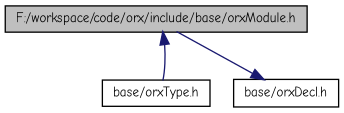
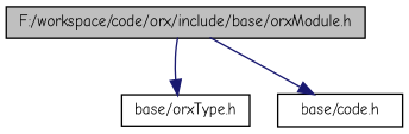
  digraph {
    fontname="Comic Neue"
    node [color=black fontname="Comic Neue" fontsize=10 shape=record]
    edge [color=midnightblue fontname="Comic Neue" fontsize=10 labelfontname=FreeSans labelfontsize=10 style=solid]
    n1 [fillcolor=grey75 fontcolor=black height=0.2 label="F:/workspace/code/orx/include/base/orxModule.h" style=filled width=0.4]
    n2 [height=0.2 label="base/orxType.h" width=0.4]
-   n3 [height=0.2 label="base/orxDecl.h" width=0.4]
-   n2 -> n1
+   n3 [height=0.2 label="base/code.h" width=0.4]
+   n1 -> n2
    n1 -> n3
  }
